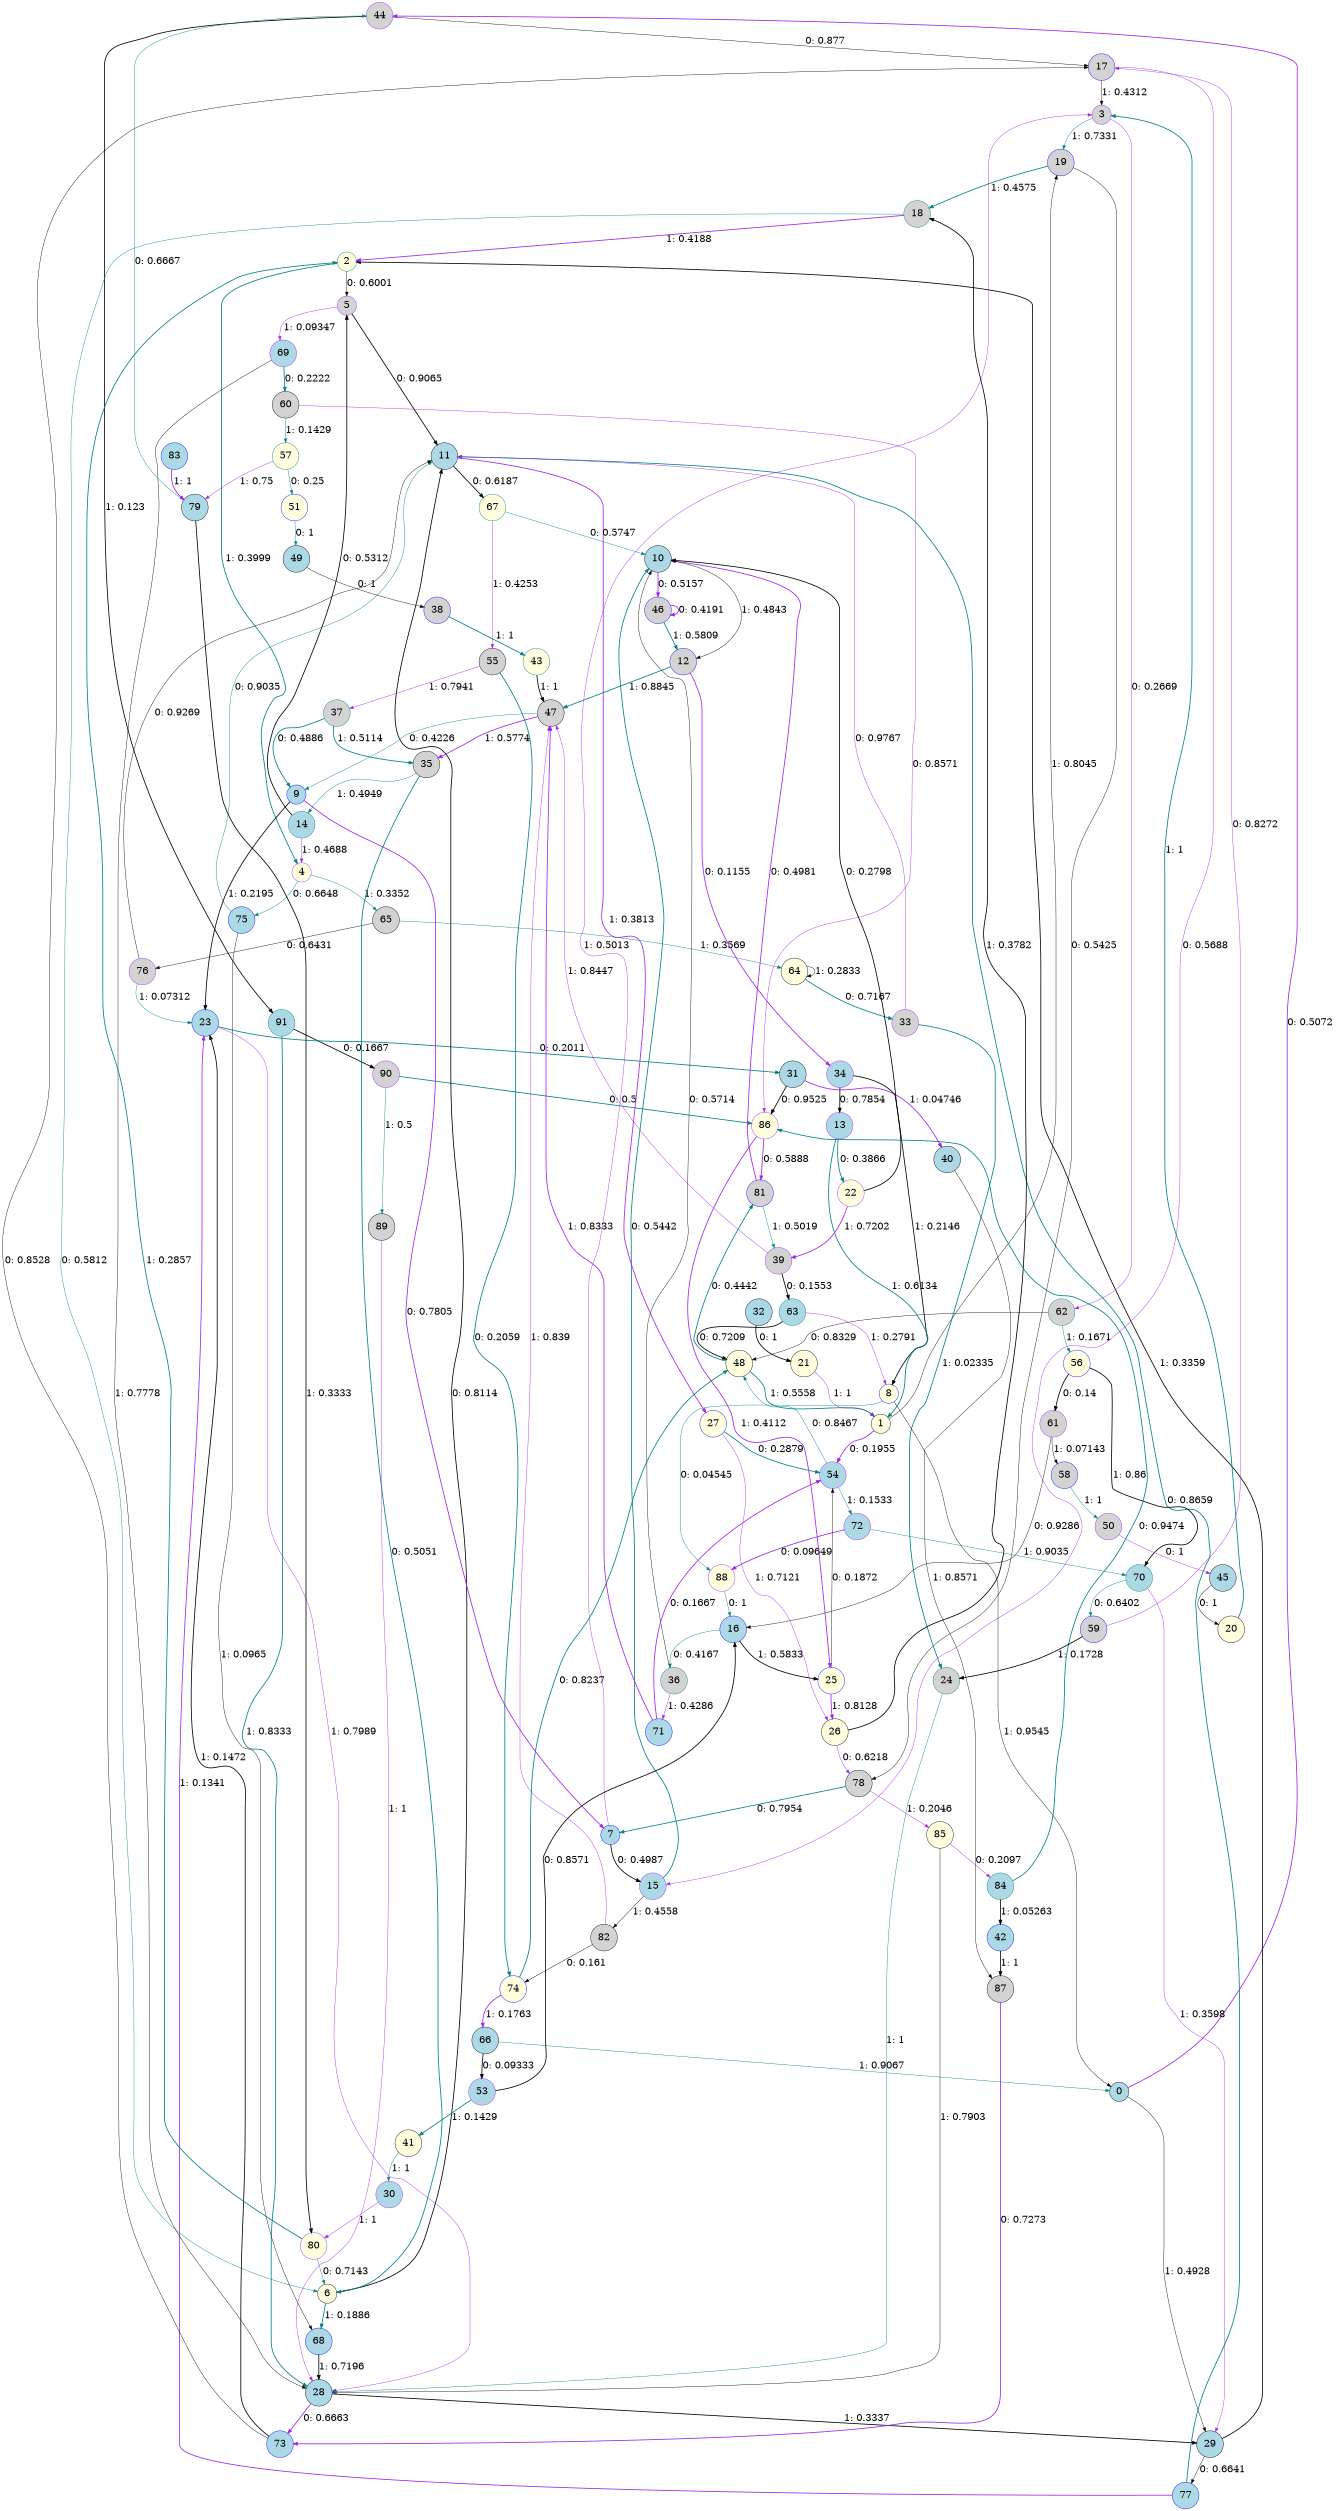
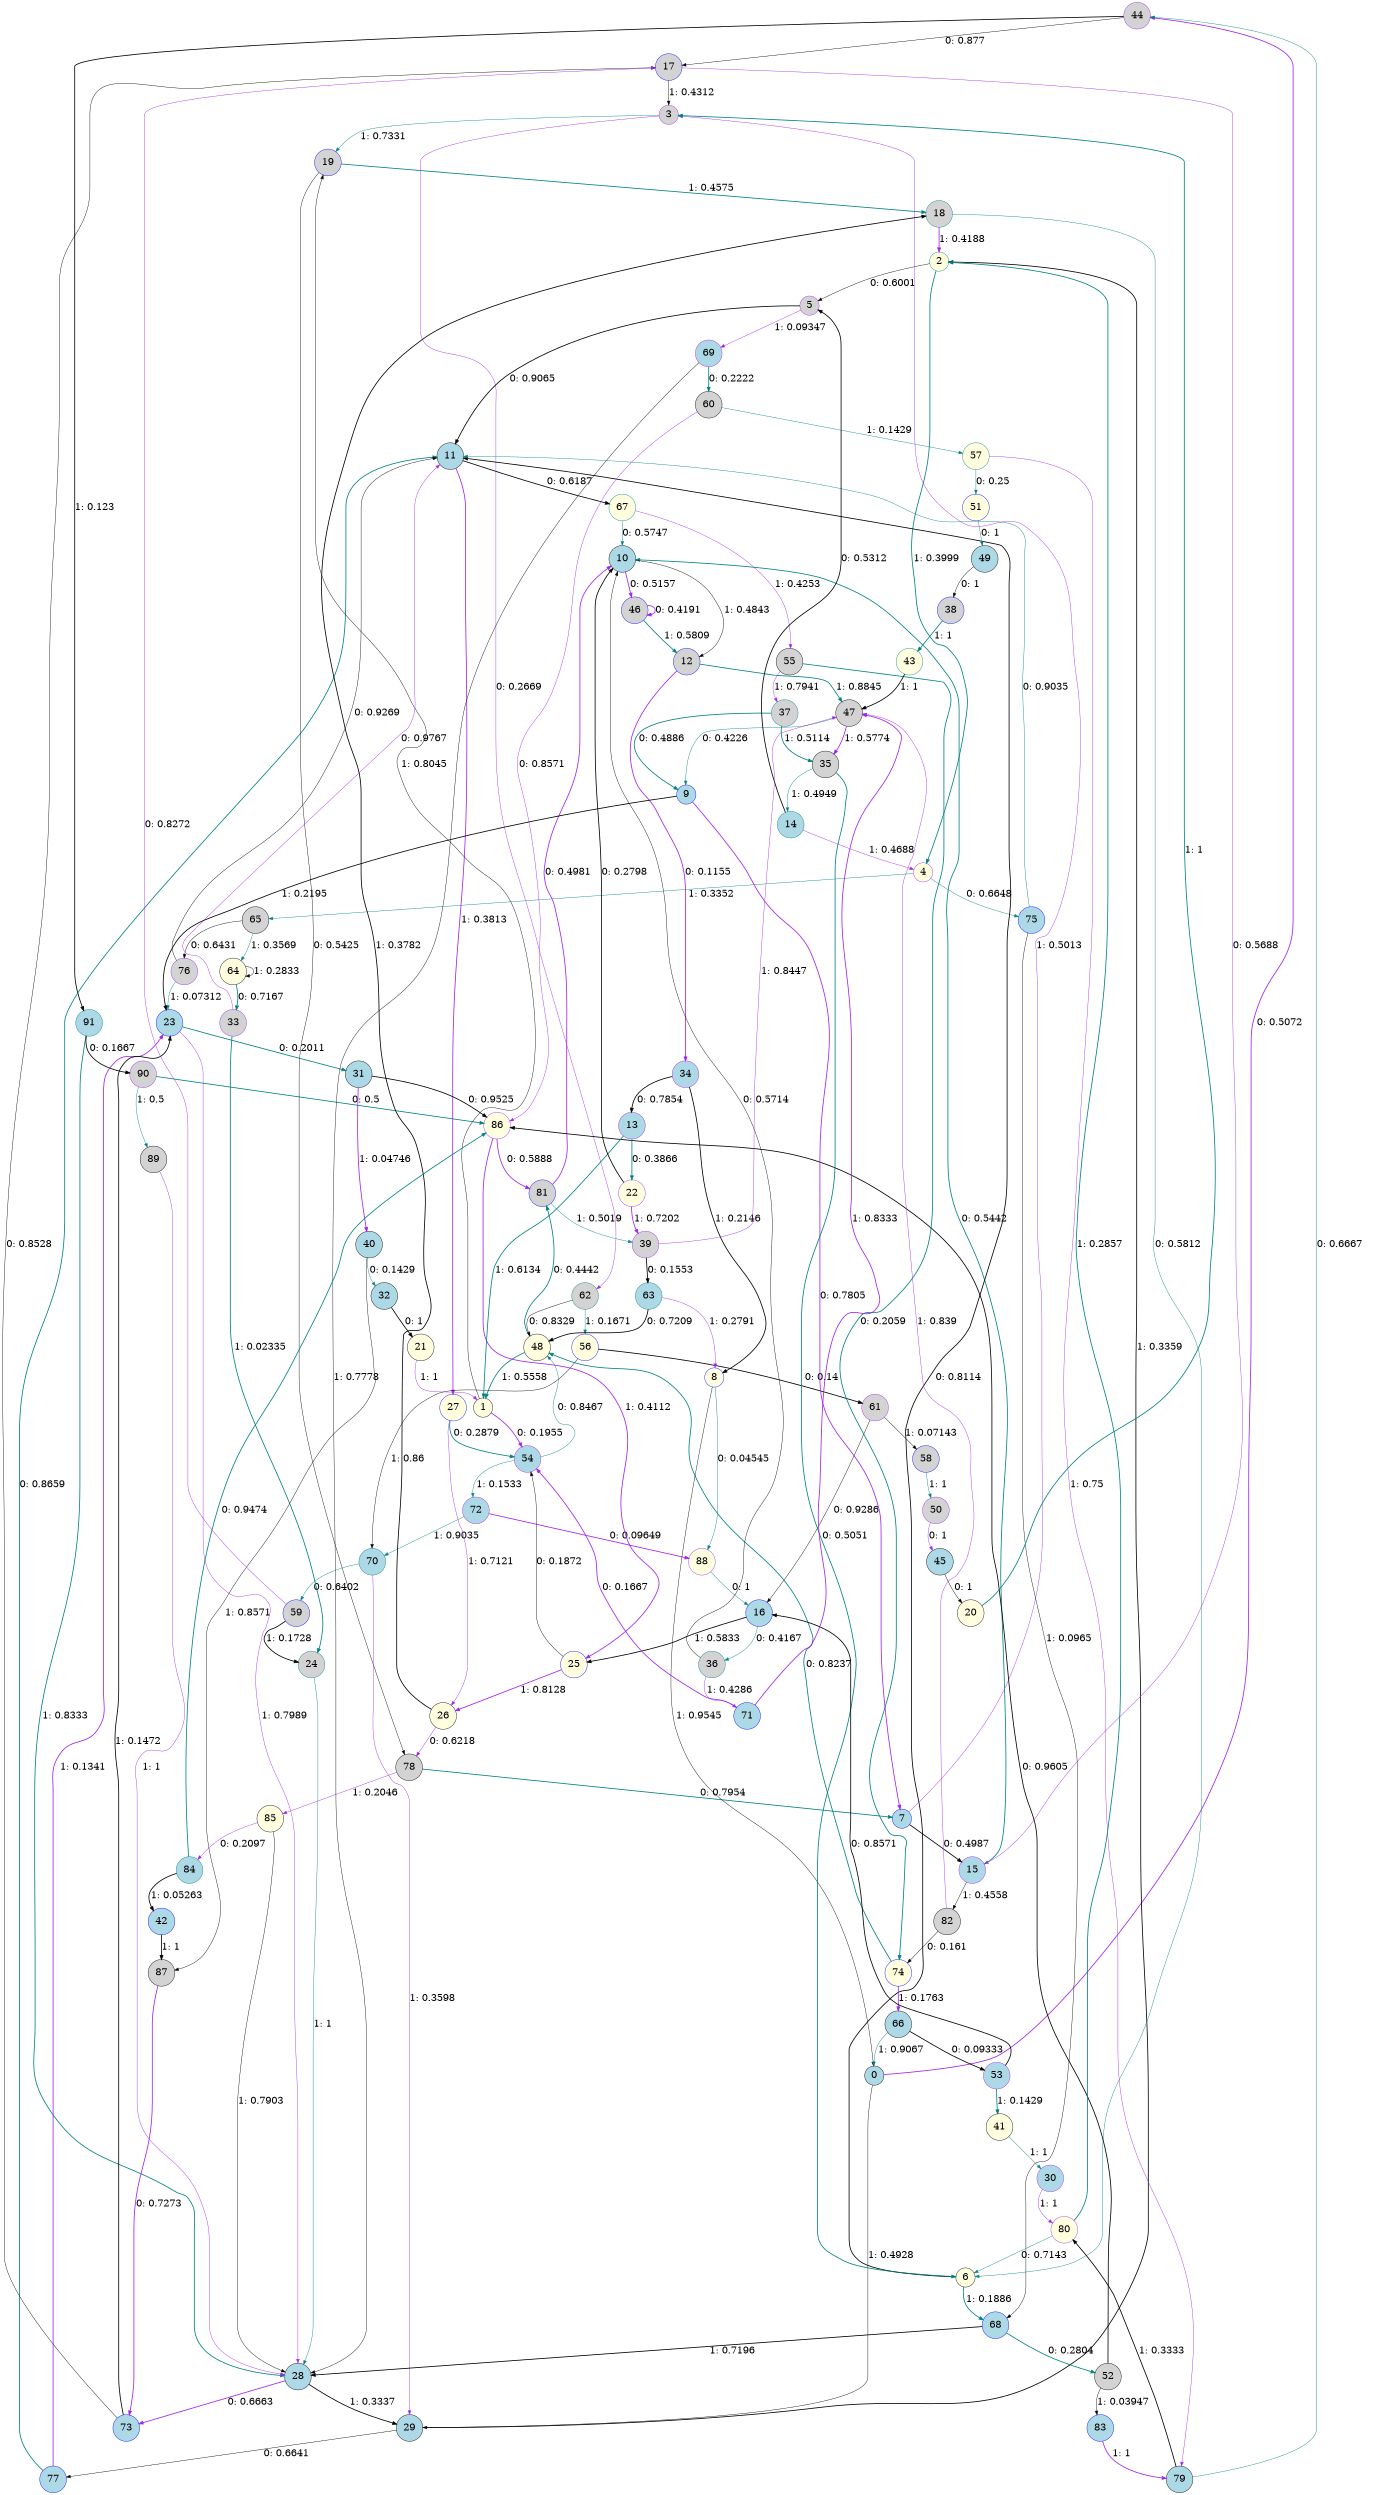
  digraph {
    node [color=black fillcolor=lightblue fontsize=24 shape=circle style=filled]
    edge [color=teal fontsize=24 style=solid]
    44 [color=purple fillcolor=lightgrey]
    0
    29
    17 [color=blue fillcolor=lightgrey]
    91 [color=teal]
    2 [color=teal fillcolor=lightyellow]
    77 [color=blue]
    3 [color=purple fillcolor=lightgrey]
    15 [color=purple]
    28
    90 [color=purple fillcolor=lightgrey]
    5 [color=purple fillcolor=lightgrey]
    4 [color=purple fillcolor=lightyellow]
    11
    23 [color=blue]
    1 [fillcolor=lightyellow]
    54 [color=purple]
    19 [color=blue fillcolor=lightgrey]
    48 [fillcolor=lightyellow]
    72 [color=purple]
    18 [color=teal fillcolor=lightgrey]
    78 [fillcolor=lightgrey]
    81 [color=blue fillcolor=lightgrey]
    88 [color=purple fillcolor=lightyellow]
    70 [color=teal]
    6 [fillcolor=lightyellow]
    7 [color=blue]
    85 [fillcolor=lightyellow]
    69 [color=purple]
    75 [color=blue]
    65 [fillcolor=lightgrey]
    67 [color=teal fillcolor=lightyellow]
    27 [color=blue fillcolor=lightyellow]
    60 [fillcolor=lightgrey]
    68 [color=blue]
    64 [fillcolor=lightyellow]
    76 [color=purple fillcolor=lightgrey]
    62 [color=teal fillcolor=lightgrey]
    56 [color=blue fillcolor=lightyellow]
    61 [color=purple fillcolor=lightgrey]
+   52 [fillcolor=lightgrey]
    33 [color=purple fillcolor=lightgrey]
    10
    55 [fillcolor=lightgrey]
    26 [fillcolor=lightyellow]
    73 [color=blue]
    86 [color=purple fillcolor=lightyellow]
    57 [color=teal fillcolor=lightyellow]
    83 [color=blue]
    82 [fillcolor=lightgrey]
    46 [color=blue fillcolor=lightgrey]
    12 [color=blue fillcolor=lightgrey]
    47 [fillcolor=lightgrey]
    74 [color=blue fillcolor=lightyellow]
    8 [color=blue fillcolor=lightyellow]
    16 [color=blue]
    36 [color=teal fillcolor=lightgrey]
    25 [color=blue fillcolor=lightyellow]
    9 [color=blue]
    31
    40
    34 [color=purple]
    13 [color=purple]
    35 [fillcolor=lightgrey]
    37 [color=teal fillcolor=lightgrey]
    22 [color=purple fillcolor=lightyellow]
    14 [color=teal]
    39 [color=purple fillcolor=lightgrey]
    63 [color=teal]
    66
    71 [color=blue]
    84 [color=teal]
    20 [fillcolor=lightyellow]
    21 [fillcolor=lightyellow]
    32
    87 [fillcolor=lightgrey]
    24 [color=teal fillcolor=lightgrey]
    30 [color=purple]
    80 [color=purple fillcolor=lightyellow]
    38 [color=blue fillcolor=lightgrey]
    43 [color=teal fillcolor=lightyellow]
    41 [fillcolor=lightyellow]
    42 [color=blue]
    89 [fillcolor=lightgrey]
    45
    49
    50 [color=purple fillcolor=lightgrey]
    51 [color=blue fillcolor=lightyellow]
    79
    53 [color=purple]
    59 [color=blue fillcolor=lightgrey]
    58 [color=blue fillcolor=lightgrey]
    44 -> 17 [color=black label="0: 0.877    "]
    44 -> 91 [color=black label="1: 0.123    " style=bold]
    0 -> 44 [color=purple label="0: 0.5072   " style=bold]
    0 -> 29 [color=black label="1: 0.4928   "]
    29 -> 2 [color=black label="1: 0.3359   " style=bold]
    29 -> 77 [color=black label="0: 0.6641   "]
    17 -> 3 [color=black label="1: 0.4312   "]
    17 -> 15 [color=purple label="0: 0.5688   "]
    91 -> 28 [label="1: 0.8333   " style=bold]
    91 -> 90 [color=black label="0: 0.1667   " style=bold]
    2 -> 5 [color=black label="0: 0.6001   "]
    2 -> 4 [label="1: 0.3999   " style=bold]
    77 -> 11 [label="0: 0.8659   " style=bold]
    77 -> 23 [color=purple label="1: 0.1341   " style=bold]
    3 -> 19 [label="1: 0.7331   "]
    3 -> 62 [color=purple label="0: 0.2669   "]
    15 -> 10 [label="0: 0.5442   " style=bold]
    15 -> 82 [color=black label="1: 0.4558   "]
    28 -> 29 [color=black label="1: 0.3337   " style=bold]
    28 -> 73 [color=purple label="0: 0.6663   " style=bold]
    90 -> 86 [label="0: 0.5      " style=bold]
    90 -> 89 [label="1: 0.5      "]
    5 -> 11 [color=black label="0: 0.9065   " style=bold]
    5 -> 69 [color=purple label="1: 0.09347  "]
    4 -> 75 [label="0: 0.6648   "]
    4 -> 65 [label="1: 0.3352   "]
    11 -> 67 [color=black label="0: 0.6187   " style=bold]
    11 -> 27 [color=purple label="1: 0.3813   " style=bold]
    23 -> 28 [color=purple label="1: 0.7989   "]
    23 -> 31 [label="0: 0.2011   " style=bold]
    1 -> 54 [color=purple label="0: 0.1955   " style=bold]
    1 -> 19 [color=black label="1: 0.8045   "]
    54 -> 48 [label="0: 0.8467   "]
    54 -> 72 [label="1: 0.1533   "]
    19 -> 18 [label="1: 0.4575   " style=bold]
    19 -> 78 [color=black label="0: 0.5425   "]
    48 -> 1 [label="1: 0.5558   " style=bold]
    48 -> 81 [label="0: 0.4442   " style=bold]
    72 -> 88 [color=purple label="0: 0.09649  " style=bold]
    72 -> 70 [label="1: 0.9035   "]
    18 -> 2 [color=purple label="1: 0.4188   " style=bold]
    18 -> 6 [label="0: 0.5812   "]
    78 -> 7 [label="0: 0.7954   " style=bold]
    78 -> 85 [color=purple label="1: 0.2046   "]
    81 -> 10 [color=purple label="0: 0.4981   " style=bold]
    81 -> 39 [label="1: 0.5019   "]
    88 -> 16 [label="0: 1        "]
    70 -> 29 [color=purple label="1: 0.3598   "]
    70 -> 59 [label="0: 0.6402   "]
    6 -> 11 [color=black label="0: 0.8114   " style=bold]
    6 -> 68 [label="1: 0.1886   " style=bold]
    7 -> 3 [color=purple label="1: 0.5013   "]
    7 -> 15 [color=black label="0: 0.4987   " style=bold]
    85 -> 28 [color=black label="1: 0.7903   "]
    85 -> 84 [color=purple label="0: 0.2097   "]
    69 -> 28 [color=black label="1: 0.7778   "]
    69 -> 60 [label="0: 0.2222   " style=bold]
    75 -> 11 [label="0: 0.9035   "]
    75 -> 68 [color=black label="1: 0.0965   "]
    65 -> 64 [label="1: 0.3569   "]
    65 -> 76 [color=black label="0: 0.6431   "]
    67 -> 10 [label="0: 0.5747   "]
    67 -> 55 [color=purple label="1: 0.4253   "]
    27 -> 54 [label="0: 0.2879   " style=bold]
    27 -> 26 [color=purple label="1: 0.7121   "]
    60 -> 86 [color=purple label="0: 0.8571   "]
    60 -> 57 [label="1: 0.1429   "]
    68 -> 28 [color=black label="1: 0.7196   " style=bold]
+   68 -> 52 [label="0: 0.2804   " style=bold]
    64 -> 64 [color=black label="1: 0.2833   "]
    64 -> 33 [label="0: 0.7167   " style=bold]
    76 -> 11 [color=black label="0: 0.9269   "]
    76 -> 23 [label="1: 0.07312  "]
    62 -> 48 [color=black label="0: 0.8329   "]
    62 -> 56 [label="1: 0.1671   "]
-   56 -> 70 [color=black label="1: 0.86     " style=bold]
+   56 -> 70 [color=black label="1: 0.86     "]
    56 -> 61 [color=black label="0: 0.14     " style=bold]
    61 -> 16 [color=black label="0: 0.9286   "]
    61 -> 58 [color=black label="1: 0.07143  "]
+   52 -> 86 [color=black label="0: 0.9605   " style=bold]
+   52 -> 83 [color=black label="1: 0.03947  "]
    33 -> 11 [color=purple label="0: 0.9767   "]
    33 -> 24 [label="1: 0.02335  " style=bold]
    10 -> 46 [color=purple label="0: 0.5157   " style=bold]
    10 -> 12 [color=black label="1: 0.4843   "]
    55 -> 74 [label="0: 0.2059   " style=bold]
    55 -> 37 [color=purple label="1: 0.7941   "]
    26 -> 18 [color=black label="1: 0.3782   " style=bold]
    26 -> 78 [color=purple label="0: 0.6218   "]
    73 -> 17 [color=black label="0: 0.8528   "]
    73 -> 23 [color=black label="1: 0.1472   " style=bold]
    86 -> 81 [color=purple label="0: 0.5888   " style=bold]
    86 -> 25 [color=purple label="1: 0.4112   " style=bold]
    57 -> 51 [label="0: 0.25     "]
    57 -> 79 [color=purple label="1: 0.75     "]
    83 -> 79 [color=purple label="1: 1        " style=bold]
    82 -> 47 [color=purple label="1: 0.839    "]
    82 -> 74 [color=black label="0: 0.161    "]
    46 -> 46 [color=purple label="0: 0.4191   " style=bold]
    46 -> 12 [label="1: 0.5809   " style=bold]
    12 -> 47 [label="1: 0.8845   " style=bold]
    12 -> 34 [color=purple label="0: 0.1155   " style=bold]
    47 -> 9 [label="0: 0.4226   "]
    47 -> 35 [color=purple label="1: 0.5774   " style=bold]
    74 -> 48 [label="0: 0.8237   " style=bold]
    74 -> 66 [color=purple label="1: 0.1763   " style=bold]
    8 -> 0 [color=black label="1: 0.9545   "]
    8 -> 88 [label="0: 0.04545  "]
    16 -> 36 [label="0: 0.4167   "]
    16 -> 25 [color=black label="1: 0.5833   " style=bold]
    36 -> 10 [color=black label="0: 0.5714   "]
    36 -> 71 [color=purple label="1: 0.4286   "]
    25 -> 54 [color=black label="0: 0.1872   "]
    25 -> 26 [color=purple label="1: 0.8128   " style=bold]
    9 -> 23 [color=black label="1: 0.2195   " style=bold]
    9 -> 7 [color=purple label="0: 0.7805   " style=bold]
    31 -> 86 [color=black label="0: 0.9525   " style=bold]
    31 -> 40 [color=purple label="1: 0.04746  " style=bold]
+   40 -> 32 [label="0: 0.1429   "]
    40 -> 87 [color=black label="1: 0.8571   "]
    34 -> 8 [color=black label="1: 0.2146   " style=bold]
    34 -> 13 [color=black label="0: 0.7854   " style=bold]
    13 -> 1 [label="1: 0.6134   " style=bold]
    13 -> 22 [label="0: 0.3866   " style=bold]
    35 -> 6 [label="0: 0.5051   " style=bold]
    35 -> 14 [label="1: 0.4949   "]
    37 -> 9 [label="0: 0.4886   " style=bold]
    37 -> 35 [label="1: 0.5114   " style=bold]
    22 -> 10 [color=black label="0: 0.2798   " style=bold]
    22 -> 39 [color=purple label="1: 0.7202   " style=bold]
    14 -> 5 [color=black label="0: 0.5312   " style=bold]
    14 -> 4 [color=purple label="1: 0.4688   "]
    39 -> 47 [color=purple label="1: 0.8447   "]
    39 -> 63 [color=black label="0: 0.1553   " style=bold]
    63 -> 48 [color=black label="0: 0.7209   " style=bold]
    63 -> 8 [color=purple label="1: 0.2791   "]
    66 -> 0 [label="1: 0.9067   "]
    66 -> 53 [color=black label="0: 0.09333  " style=bold]
    71 -> 54 [color=purple label="0: 0.1667   " style=bold]
    71 -> 47 [color=purple label="1: 0.8333   " style=bold]
    84 -> 86 [label="0: 0.9474   " style=bold]
    84 -> 42 [color=black label="1: 0.05263  " style=bold]
    20 -> 3 [label="1: 1        " style=bold]
    21 -> 1 [color=purple label="1: 1        "]
    32 -> 21 [color=black label="0: 1        " style=bold]
    87 -> 73 [color=purple label="0: 0.7273   " style=bold]
    24 -> 28 [label="1: 1        "]
    30 -> 80 [color=purple label="1: 1        "]
    80 -> 2 [label="1: 0.2857   " style=bold]
    80 -> 6 [label="0: 0.7143   "]
    38 -> 43 [label="1: 1        " style=bold]
    43 -> 47 [color=black label="1: 1        " style=bold]
    41 -> 30 [label="1: 1        "]
    42 -> 87 [color=black label="1: 1        " style=bold]
    89 -> 28 [color=purple label="1: 1        "]
    45 -> 20 [color=black label="0: 1        "]
    49 -> 38 [color=black label="0: 1        "]
    50 -> 45 [color=purple label="0: 1        "]
    51 -> 49 [label="0: 1        "]
    79 -> 44 [label="0: 0.6667   "]
    79 -> 80 [color=black label="1: 0.3333   " style=bold]
    53 -> 16 [color=black label="0: 0.8571   " style=bold]
    53 -> 41 [label="1: 0.1429   " style=bold]
    59 -> 17 [color=purple label="0: 0.8272   "]
    59 -> 24 [color=black label="1: 0.1728   " style=bold]
    58 -> 50 [label="1: 1        "]
  }
